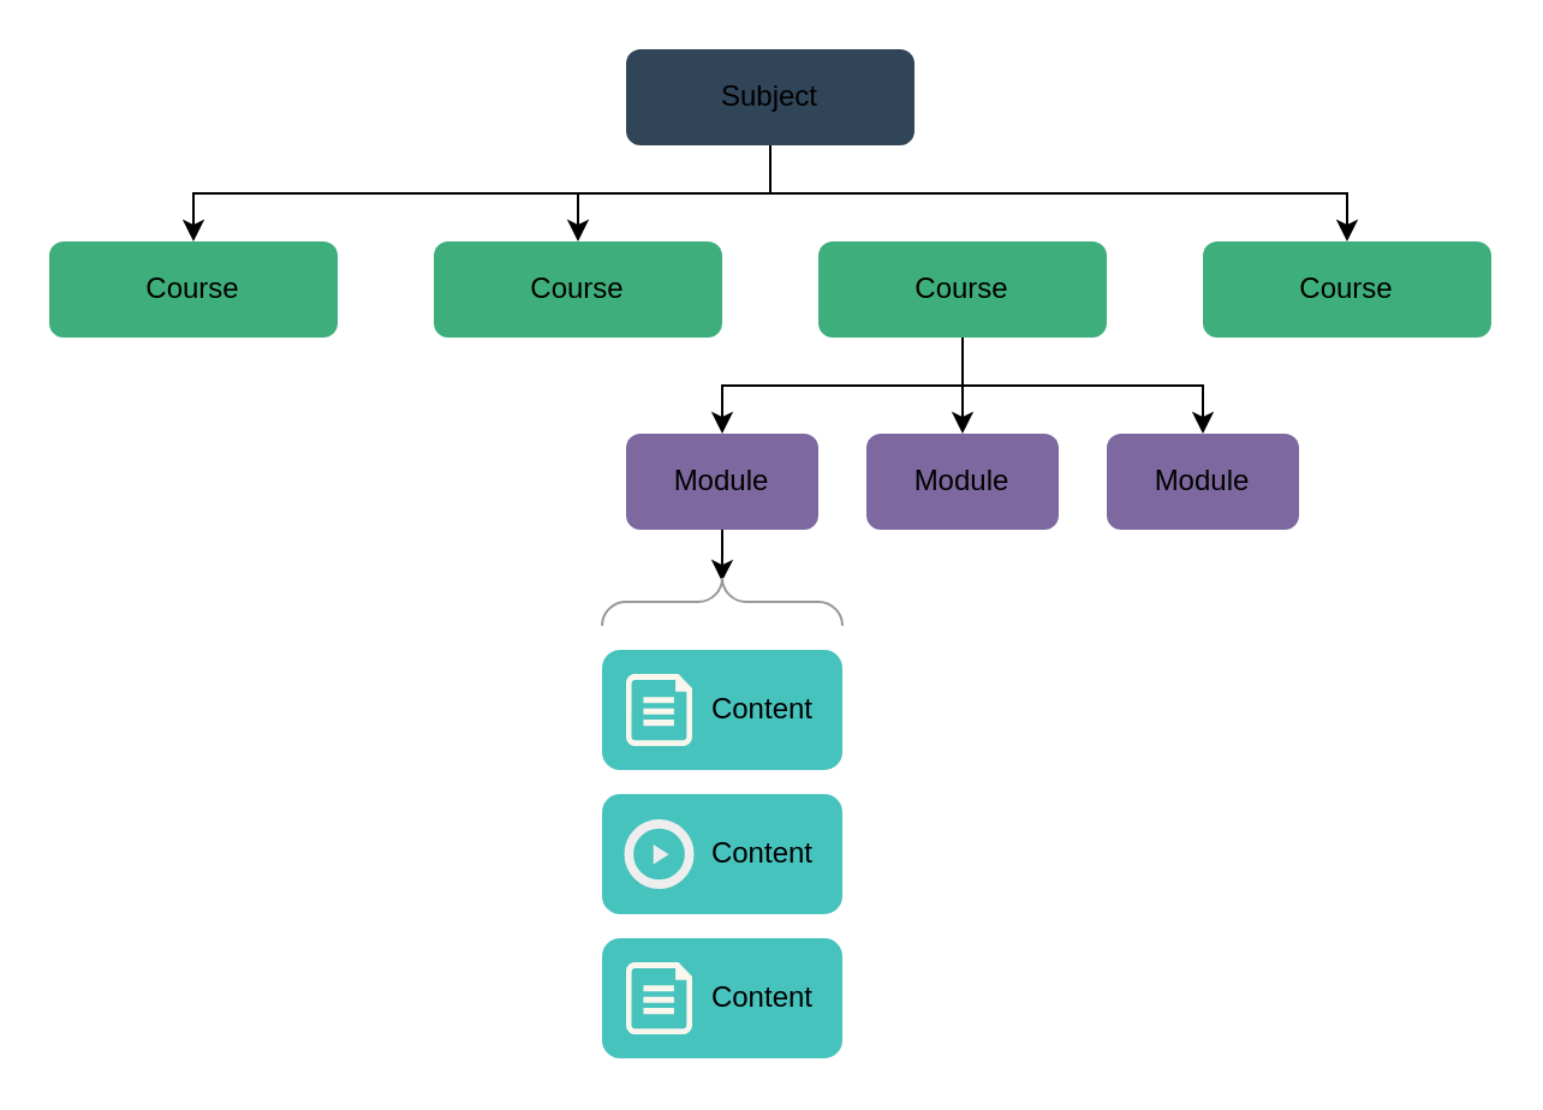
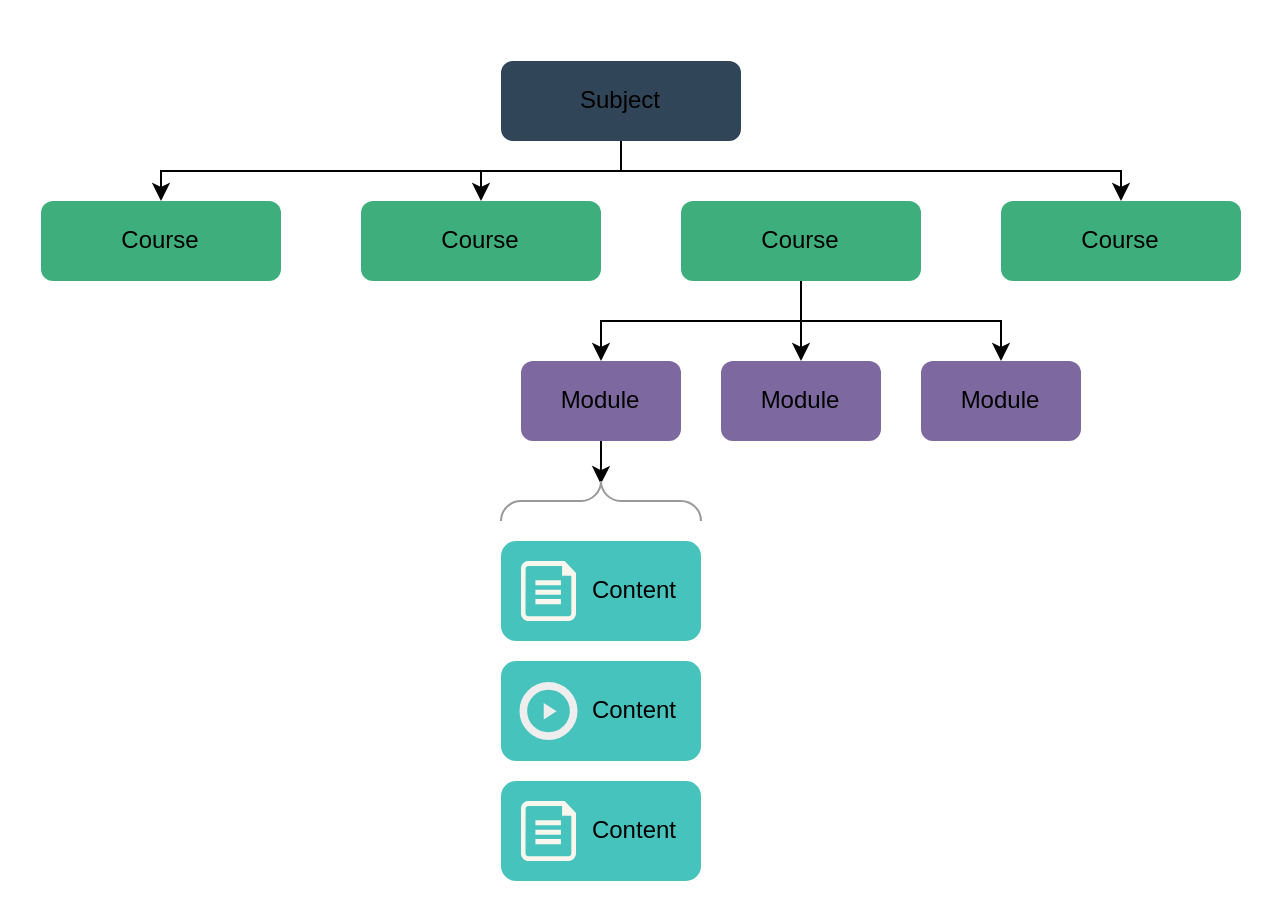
  <mxCell id="0" />
  <mxCell id="1" parent="0" />
  <mxCell id="2" style="edgeStyle=orthogonalEdgeStyle;html=1;exitX=0.5;exitY=1;exitDx=0;exitDy=0;entryX=0.5;entryY=0;entryDx=0;entryDy=0;rounded=0;" parent="1" source="6" target="7" edge="1"><mxGeometry relative="1" as="geometry" /></mxCell>
  <mxCell id="3" style="edgeStyle=orthogonalEdgeStyle;html=1;exitX=0.5;exitY=1;exitDx=0;exitDy=0;entryX=0.5;entryY=0;entryDx=0;entryDy=0;rounded=0;" parent="1" source="6" target="8" edge="1"><mxGeometry relative="1" as="geometry" /></mxCell>
  <mxCell id="4" style="edgeStyle=orthogonalEdgeStyle;html=1;exitX=0.5;exitY=1;exitDx=0;exitDy=0;entryX=0.5;entryY=0;entryDx=0;entryDy=0;strokeColor=none;rounded=0;" parent="1" source="6" target="12" edge="1"><mxGeometry relative="1" as="geometry"><Array as="points"><mxPoint x="320" y="80" /><mxPoint x="400" y="80" /></Array></mxGeometry></mxCell>
  <mxCell id="5" style="edgeStyle=orthogonalEdgeStyle;html=1;exitX=0.5;exitY=1;exitDx=0;exitDy=0;entryX=0.5;entryY=0;entryDx=0;entryDy=0;rounded=0;" parent="1" source="6" target="13" edge="1"><mxGeometry relative="1" as="geometry" /></mxCell>
- <mxCell id="6" value="Subject" style="rounded=1;whiteSpace=wrap;html=1;fillColor=#314559;strokeColor=none;" parent="1" vertex="1"><mxGeometry x="260" y="20" width="120" height="40" as="geometry" /></mxCell>
+ <mxCell id="6" value="Subject" style="rounded=1;whiteSpace=wrap;html=1;fillColor=#314559;strokeColor=none;" parent="1" vertex="1"><mxGeometry x="250" y="30" width="120" height="40" as="geometry" /></mxCell>
  <mxCell id="7" value="Course" style="rounded=1;whiteSpace=wrap;html=1;fillColor=#3EAF7C;strokeColor=none;" parent="1" vertex="1"><mxGeometry x="20" y="100" width="120" height="40" as="geometry" /></mxCell>
  <mxCell id="8" value="Course" style="rounded=1;whiteSpace=wrap;html=1;fillColor=#3EAF7C;strokeColor=none;" parent="1" vertex="1"><mxGeometry x="180" y="100" width="120" height="40" as="geometry" /></mxCell>
  <mxCell id="9" style="edgeStyle=orthogonalEdgeStyle;html=1;exitX=0.5;exitY=1;exitDx=0;exitDy=0;entryX=0.5;entryY=0;entryDx=0;entryDy=0;rounded=0;" parent="1" source="12" target="17" edge="1"><mxGeometry relative="1" as="geometry"><Array as="points" /><mxPoint x="400" y="180" as="targetPoint" /></mxGeometry></mxCell>
  <mxCell id="10" style="edgeStyle=orthogonalEdgeStyle;html=1;exitX=0.5;exitY=1;exitDx=0;exitDy=0;entryX=0.5;entryY=0;entryDx=0;entryDy=0;rounded=0;" parent="1" source="12" target="15" edge="1"><mxGeometry relative="1" as="geometry"><Array as="points"><mxPoint x="400" y="160" /><mxPoint x="300" y="160" /></Array></mxGeometry></mxCell>
  <mxCell id="11" style="edgeStyle=orthogonalEdgeStyle;html=1;exitX=0.5;exitY=1;exitDx=0;exitDy=0;entryX=0.5;entryY=0;entryDx=0;entryDy=0;rounded=0;" parent="1" source="12" target="16" edge="1"><mxGeometry relative="1" as="geometry"><mxPoint x="500" y="180" as="targetPoint" /></mxGeometry></mxCell>
  <mxCell id="12" value="Course" style="rounded=1;whiteSpace=wrap;html=1;fillColor=#3EAF7C;strokeColor=none;" parent="1" vertex="1"><mxGeometry x="340" y="100" width="120" height="40" as="geometry" /></mxCell>
  <mxCell id="13" value="Course" style="rounded=1;whiteSpace=wrap;html=1;fillColor=#3EAF7C;strokeColor=none;" parent="1" vertex="1"><mxGeometry x="500" y="100" width="120" height="40" as="geometry" /></mxCell>
  <mxCell id="14" style="edgeStyle=orthogonalEdgeStyle;rounded=0;html=1;exitX=0.5;exitY=1;exitDx=0;exitDy=0;entryX=0.499;entryY=0.076;entryDx=0;entryDy=0;entryPerimeter=0;" parent="1" source="15" target="18" edge="1"><mxGeometry relative="1" as="geometry" /></mxCell>
  <mxCell id="15" value="Module" style="rounded=1;whiteSpace=wrap;html=1;fillColor=#7D699F;strokeColor=none;" parent="1" vertex="1"><mxGeometry x="260" y="180" width="80" height="40" as="geometry" /></mxCell>
  <mxCell id="16" value="Module" style="rounded=1;whiteSpace=wrap;html=1;fillColor=#7D699F;strokeColor=none;" parent="1" vertex="1"><mxGeometry x="460" y="180" width="80" height="40" as="geometry" /></mxCell>
  <mxCell id="17" value="Module" style="rounded=1;whiteSpace=wrap;html=1;fillColor=#7D699F;strokeColor=none;" parent="1" vertex="1"><mxGeometry x="360" y="180" width="80" height="40" as="geometry" /></mxCell>
  <mxCell id="18" value="" style="verticalLabelPosition=bottom;shadow=0;dashed=0;align=center;html=1;verticalAlign=top;strokeWidth=1;shape=mxgraph.mockup.markup.curlyBrace;strokeColor=#999999;" parent="1" vertex="1"><mxGeometry x="250" y="240" width="100" height="20" as="geometry" /></mxCell>
  <mxCell id="19" value="" style="group" parent="1" vertex="1" connectable="0"><mxGeometry x="250" y="330" width="100" height="50" as="geometry" /></mxCell>
  <mxCell id="20" value="" style="group" parent="19" vertex="1" connectable="0"><mxGeometry width="100" height="50" as="geometry" /></mxCell>
  <mxCell id="21" value="Content&amp;nbsp; &amp;nbsp;" style="rounded=1;whiteSpace=wrap;html=1;align=right;strokeColor=none;fillColor=#47C3BE;" parent="20" vertex="1"><mxGeometry width="100" height="50" as="geometry" /></mxCell>
  <mxCell id="22" value="" style="sketch=0;html=1;aspect=fixed;strokeColor=#47C3BE;shadow=0;align=center;verticalAlign=top;fillColor=#eeeeee;shape=mxgraph.gcp2.play_start;strokeWidth=1;" parent="20" vertex="1"><mxGeometry x="8.75" y="10" width="30" height="30" as="geometry" /></mxCell>
  <mxCell id="23" value="" style="group" parent="1" vertex="1" connectable="0"><mxGeometry x="250" y="270" width="100" height="50" as="geometry" /></mxCell>
  <mxCell id="24" value="" style="group" parent="23" vertex="1" connectable="0"><mxGeometry width="100" height="50" as="geometry" /></mxCell>
  <mxCell id="25" value="Content&amp;nbsp; &amp;nbsp;" style="rounded=1;whiteSpace=wrap;html=1;align=right;strokeColor=none;fillColor=#47C3BE;" parent="24" vertex="1"><mxGeometry width="100" height="50" as="geometry" /></mxCell>
  <mxCell id="26" value="" style="verticalLabelPosition=bottom;html=1;verticalAlign=top;align=center;strokeColor=none;fillColor=#f9f7ed;shape=mxgraph.azure.file;pointerEvents=1;" parent="24" vertex="1"><mxGeometry x="10" y="10" width="27.5" height="30" as="geometry" /></mxCell>
  <mxCell id="27" value="" style="group" parent="1" vertex="1" connectable="0"><mxGeometry x="250" y="390" width="100" height="50" as="geometry" /></mxCell>
  <mxCell id="28" value="" style="group" parent="27" vertex="1" connectable="0"><mxGeometry width="100" height="50" as="geometry" /></mxCell>
  <mxCell id="29" value="Content&amp;nbsp; &amp;nbsp;" style="rounded=1;whiteSpace=wrap;html=1;align=right;strokeColor=none;fillColor=#47C3BE;" parent="28" vertex="1"><mxGeometry width="100" height="50" as="geometry" /></mxCell>
  <mxCell id="30" value="" style="verticalLabelPosition=bottom;html=1;verticalAlign=top;align=center;strokeColor=none;fillColor=#f9f7ed;shape=mxgraph.azure.file;pointerEvents=1;" parent="28" vertex="1"><mxGeometry x="10" y="10" width="27.5" height="30" as="geometry" /></mxCell>
